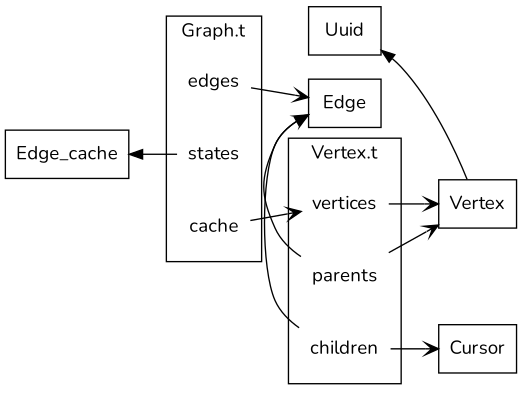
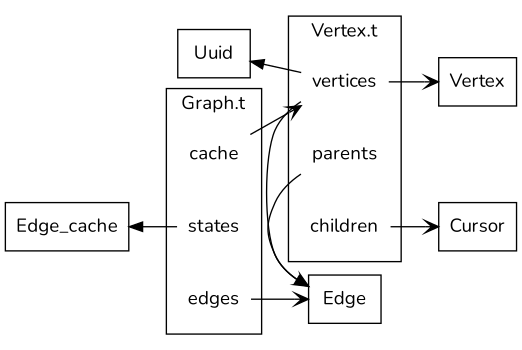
  digraph {
    compound=true
    concentrate=true
    fontname=Nunito
    rankdir=LR
    splines=true
    node [fontname=Nunito shape=none]
    edge [arrowhead=vee fontname=Nunito]
    edges
    states
    cache
    vertices
    parents
    children
    n7 [label="Edge" shape=box]
    n8 [label=Vertex shape=box]
    Cursor [shape=box]
    Uuid [shape=box]
    n11 [label=Edge_cache shape=box]
    subgraph cluster_1 {
      label="Graph.t"
      edges
      states
      cache
    }
    subgraph cluster_2 {
      label="Vertex.t"
      vertices
      parents
      children
    }
    edges -> n7
    cache -> vertices
    vertices -> n8
-   parents -> n8
-   children -> n7
+   vertices -> n7
    children -> Cursor
    n7 -> parents [dir=back]
-   Uuid -> n8 [dir=back]
+   Uuid -> vertices [dir=back]
    n11 -> states [dir=back]
  }
